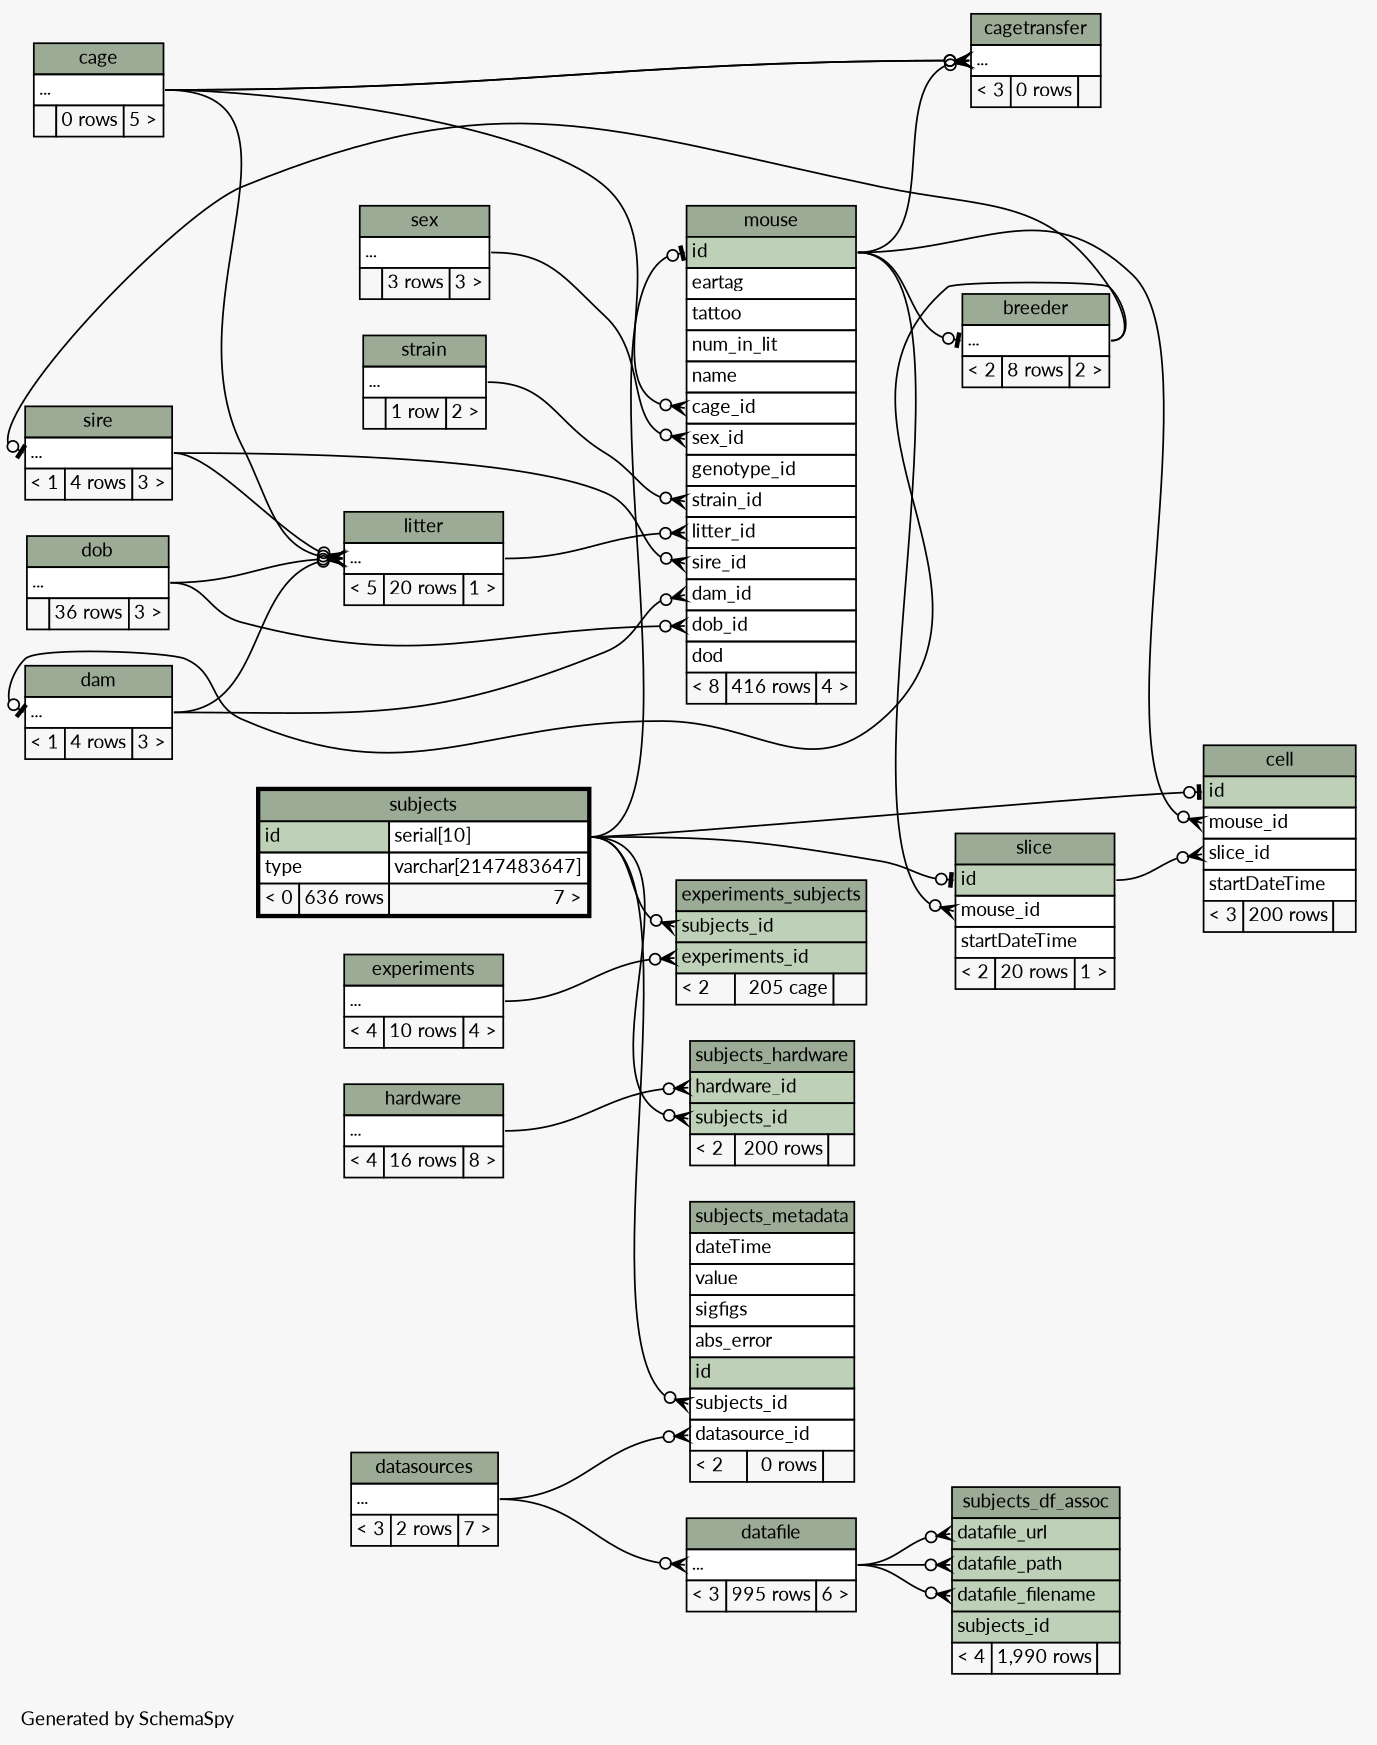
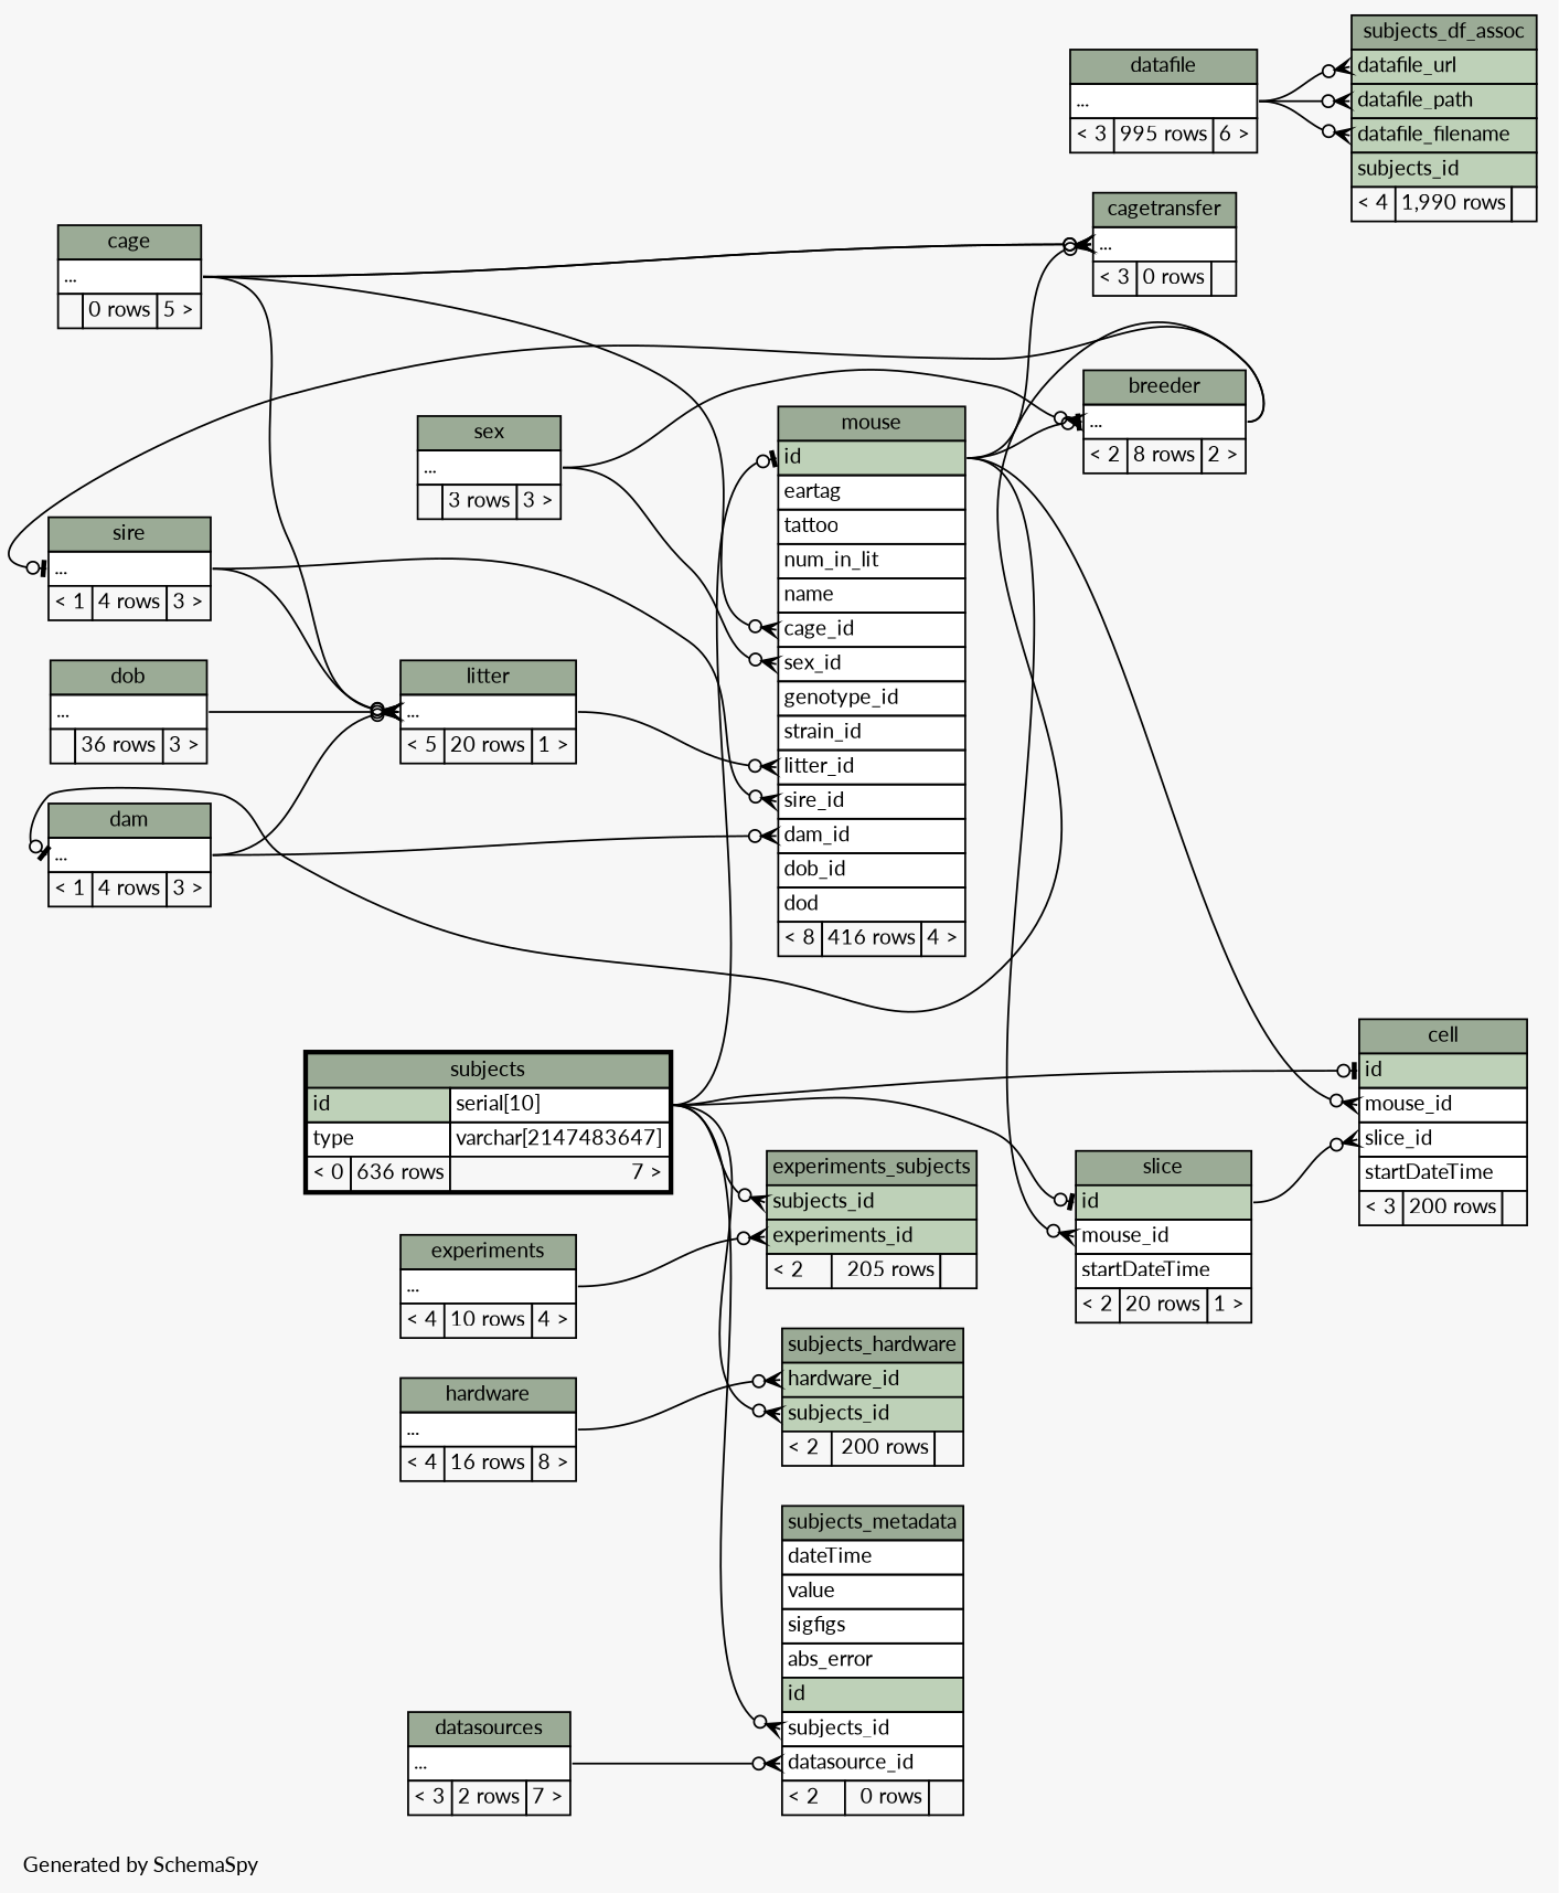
  digraph {
    bgcolor="#f7f7f7"
    fontname=Lato
    fontsize=11
    label="\nGenerated by SchemaSpy"
    labeljust=l
    nodesep=0.18
    rankdir=RL
    ranksep=0.46
    node [fontname=Lato fontsize=11 shape=plaintext]
    edge [arrowhead=none arrowsize=0.8 arrowtail=crowodot dir=back fontname=Lato headport="elipses:e" tailport="elipses:w"]
    n1 [label=<     <TABLE BORDER="0" CELLBORDER="1" CELLSPACING="0" BGCOLOR="#ffffff">       <TR><TD COLSPAN="3" BGCOLOR="#9bab96" ALIGN="CENTER">breeder</TD></TR>       <TR><TD PORT="elipses" COLSPAN="3" ALIGN="LEFT">...</TD></TR>       <TR><TD ALIGN="LEFT" BGCOLOR="#f7f7f7">&lt; 2</TD><TD ALIGN="RIGHT" BGCOLOR="#f7f7f7">8 rows</TD><TD ALIGN="RIGHT" BGCOLOR="#f7f7f7">2 &gt;</TD></TR>     </TABLE>>]
    n2 [label=<     <TABLE BORDER="0" CELLBORDER="1" CELLSPACING="0" BGCOLOR="#ffffff">       <TR><TD COLSPAN="3" BGCOLOR="#9bab96" ALIGN="CENTER">mouse</TD></TR>       <TR><TD PORT="id" COLSPAN="3" BGCOLOR="#bed1b8" ALIGN="LEFT">id</TD></TR>       <TR><TD PORT="eartag" COLSPAN="3" ALIGN="LEFT">eartag</TD></TR>       <TR><TD PORT="tattoo" COLSPAN="3" ALIGN="LEFT">tattoo</TD></TR>       <TR><TD PORT="num_in_lit" COLSPAN="3" ALIGN="LEFT">num_in_lit</TD></TR>       <TR><TD PORT="name" COLSPAN="3" ALIGN="LEFT">name</TD></TR>       <TR><TD PORT="cage_id" COLSPAN="3" ALIGN="LEFT">cage_id</TD></TR>       <TR><TD PORT="sex_id" COLSPAN="3" ALIGN="LEFT">sex_id</TD></TR>       <TR><TD PORT="genotype_id" COLSPAN="3" ALIGN="LEFT">genotype_id</TD></TR>       <TR><TD PORT="strain_id" COLSPAN="3" ALIGN="LEFT">strain_id</TD></TR>       <TR><TD PORT="litter_id" COLSPAN="3" ALIGN="LEFT">litter_id</TD></TR>       <TR><TD PORT="sire_id" COLSPAN="3" ALIGN="LEFT">sire_id</TD></TR>       <TR><TD PORT="dam_id" COLSPAN="3" ALIGN="LEFT">dam_id</TD></TR>       <TR><TD PORT="dob_id" COLSPAN="3" ALIGN="LEFT">dob_id</TD></TR>       <TR><TD PORT="dod" COLSPAN="3" ALIGN="LEFT">dod</TD></TR>       <TR><TD ALIGN="LEFT" BGCOLOR="#f7f7f7">&lt; 8</TD><TD ALIGN="RIGHT" BGCOLOR="#f7f7f7">416 rows</TD><TD ALIGN="RIGHT" BGCOLOR="#f7f7f7">4 &gt;</TD></TR>     </TABLE>>]
    n3 [label=<     <TABLE BORDER="0" CELLBORDER="1" CELLSPACING="0" BGCOLOR="#ffffff">       <TR><TD COLSPAN="3" BGCOLOR="#9bab96" ALIGN="CENTER">sex</TD></TR>       <TR><TD PORT="elipses" COLSPAN="3" ALIGN="LEFT">...</TD></TR>       <TR><TD ALIGN="LEFT" BGCOLOR="#f7f7f7">  </TD><TD ALIGN="RIGHT" BGCOLOR="#f7f7f7">3 rows</TD><TD ALIGN="RIGHT" BGCOLOR="#f7f7f7">3 &gt;</TD></TR>     </TABLE>>]
    n4 [label=<     <TABLE BORDER="0" CELLBORDER="1" CELLSPACING="0" BGCOLOR="#ffffff">       <TR><TD COLSPAN="3" BGCOLOR="#9bab96" ALIGN="CENTER">cage</TD></TR>       <TR><TD PORT="elipses" COLSPAN="3" ALIGN="LEFT">...</TD></TR>       <TR><TD ALIGN="LEFT" BGCOLOR="#f7f7f7">  </TD><TD ALIGN="RIGHT" BGCOLOR="#f7f7f7">0 rows</TD><TD ALIGN="RIGHT" BGCOLOR="#f7f7f7">5 &gt;</TD></TR>     </TABLE>>]
    n5 [label=<     <TABLE BORDER="2" CELLBORDER="1" CELLSPACING="0" BGCOLOR="#ffffff">       <TR><TD COLSPAN="3" BGCOLOR="#9bab96" ALIGN="CENTER">subjects</TD></TR>       <TR><TD PORT="id" COLSPAN="2" BGCOLOR="#bed1b8" ALIGN="LEFT">id</TD><TD PORT="id.type" ALIGN="LEFT">serial[10]</TD></TR>       <TR><TD PORT="type" COLSPAN="2" ALIGN="LEFT">type</TD><TD PORT="type.type" ALIGN="LEFT">varchar[2147483647]</TD></TR>       <TR><TD ALIGN="LEFT" BGCOLOR="#f7f7f7">&lt; 0</TD><TD ALIGN="RIGHT" BGCOLOR="#f7f7f7">636 rows</TD><TD ALIGN="RIGHT" BGCOLOR="#f7f7f7">7 &gt;</TD></TR>     </TABLE>>]
    n6 [label=<     <TABLE BORDER="0" CELLBORDER="1" CELLSPACING="0" BGCOLOR="#ffffff">       <TR><TD COLSPAN="3" BGCOLOR="#9bab96" ALIGN="CENTER">dam</TD></TR>       <TR><TD PORT="elipses" COLSPAN="3" ALIGN="LEFT">...</TD></TR>       <TR><TD ALIGN="LEFT" BGCOLOR="#f7f7f7">&lt; 1</TD><TD ALIGN="RIGHT" BGCOLOR="#f7f7f7">4 rows</TD><TD ALIGN="RIGHT" BGCOLOR="#f7f7f7">3 &gt;</TD></TR>     </TABLE>>]
    n7 [label=<     <TABLE BORDER="0" CELLBORDER="1" CELLSPACING="0" BGCOLOR="#ffffff">       <TR><TD COLSPAN="3" BGCOLOR="#9bab96" ALIGN="CENTER">litter</TD></TR>       <TR><TD PORT="elipses" COLSPAN="3" ALIGN="LEFT">...</TD></TR>       <TR><TD ALIGN="LEFT" BGCOLOR="#f7f7f7">&lt; 5</TD><TD ALIGN="RIGHT" BGCOLOR="#f7f7f7">20 rows</TD><TD ALIGN="RIGHT" BGCOLOR="#f7f7f7">1 &gt;</TD></TR>     </TABLE>>]
    n8 [label=<     <TABLE BORDER="0" CELLBORDER="1" CELLSPACING="0" BGCOLOR="#ffffff">       <TR><TD COLSPAN="3" BGCOLOR="#9bab96" ALIGN="CENTER">dob</TD></TR>       <TR><TD PORT="elipses" COLSPAN="3" ALIGN="LEFT">...</TD></TR>       <TR><TD ALIGN="LEFT" BGCOLOR="#f7f7f7">  </TD><TD ALIGN="RIGHT" BGCOLOR="#f7f7f7">36 rows</TD><TD ALIGN="RIGHT" BGCOLOR="#f7f7f7">3 &gt;</TD></TR>     </TABLE>>]
    n9 [label=<     <TABLE BORDER="0" CELLBORDER="1" CELLSPACING="0" BGCOLOR="#ffffff">       <TR><TD COLSPAN="3" BGCOLOR="#9bab96" ALIGN="CENTER">sire</TD></TR>       <TR><TD PORT="elipses" COLSPAN="3" ALIGN="LEFT">...</TD></TR>       <TR><TD ALIGN="LEFT" BGCOLOR="#f7f7f7">&lt; 1</TD><TD ALIGN="RIGHT" BGCOLOR="#f7f7f7">4 rows</TD><TD ALIGN="RIGHT" BGCOLOR="#f7f7f7">3 &gt;</TD></TR>     </TABLE>>]
-   n10 [label=<     <TABLE BORDER="0" CELLBORDER="1" CELLSPACING="0" BGCOLOR="#ffffff">       <TR><TD COLSPAN="3" BGCOLOR="#9bab96" ALIGN="CENTER">strain</TD></TR>       <TR><TD PORT="elipses" COLSPAN="3" ALIGN="LEFT">...</TD></TR>       <TR><TD ALIGN="LEFT" BGCOLOR="#f7f7f7">  </TD><TD ALIGN="RIGHT" BGCOLOR="#f7f7f7">1 row</TD><TD ALIGN="RIGHT" BGCOLOR="#f7f7f7">2 &gt;</TD></TR>     </TABLE>>]
    n11 [label=<     <TABLE BORDER="0" CELLBORDER="1" CELLSPACING="0" BGCOLOR="#ffffff">       <TR><TD COLSPAN="3" BGCOLOR="#9bab96" ALIGN="CENTER">cagetransfer</TD></TR>       <TR><TD PORT="elipses" COLSPAN="3" ALIGN="LEFT">...</TD></TR>       <TR><TD ALIGN="LEFT" BGCOLOR="#f7f7f7">&lt; 3</TD><TD ALIGN="RIGHT" BGCOLOR="#f7f7f7">0 rows</TD><TD ALIGN="RIGHT" BGCOLOR="#f7f7f7">  </TD></TR>     </TABLE>>]
    n12 [label=<     <TABLE BORDER="0" CELLBORDER="1" CELLSPACING="0" BGCOLOR="#ffffff">       <TR><TD COLSPAN="3" BGCOLOR="#9bab96" ALIGN="CENTER">cell</TD></TR>       <TR><TD PORT="id" COLSPAN="3" BGCOLOR="#bed1b8" ALIGN="LEFT">id</TD></TR>       <TR><TD PORT="mouse_id" COLSPAN="3" ALIGN="LEFT">mouse_id</TD></TR>       <TR><TD PORT="slice_id" COLSPAN="3" ALIGN="LEFT">slice_id</TD></TR>       <TR><TD PORT="startDateTime" COLSPAN="3" ALIGN="LEFT">startDateTime</TD></TR>       <TR><TD ALIGN="LEFT" BGCOLOR="#f7f7f7">&lt; 3</TD><TD ALIGN="RIGHT" BGCOLOR="#f7f7f7">200 rows</TD><TD ALIGN="RIGHT" BGCOLOR="#f7f7f7">  </TD></TR>     </TABLE>>]
    n13 [label=<     <TABLE BORDER="0" CELLBORDER="1" CELLSPACING="0" BGCOLOR="#ffffff">       <TR><TD COLSPAN="3" BGCOLOR="#9bab96" ALIGN="CENTER">slice</TD></TR>       <TR><TD PORT="id" COLSPAN="3" BGCOLOR="#bed1b8" ALIGN="LEFT">id</TD></TR>       <TR><TD PORT="mouse_id" COLSPAN="3" ALIGN="LEFT">mouse_id</TD></TR>       <TR><TD PORT="startDateTime" COLSPAN="3" ALIGN="LEFT">startDateTime</TD></TR>       <TR><TD ALIGN="LEFT" BGCOLOR="#f7f7f7">&lt; 2</TD><TD ALIGN="RIGHT" BGCOLOR="#f7f7f7">20 rows</TD><TD ALIGN="RIGHT" BGCOLOR="#f7f7f7">1 &gt;</TD></TR>     </TABLE>>]
    n14 [label=<     <TABLE BORDER="0" CELLBORDER="1" CELLSPACING="0" BGCOLOR="#ffffff">       <TR><TD COLSPAN="3" BGCOLOR="#9bab96" ALIGN="CENTER">datafile</TD></TR>       <TR><TD PORT="elipses" COLSPAN="3" ALIGN="LEFT">...</TD></TR>       <TR><TD ALIGN="LEFT" BGCOLOR="#f7f7f7">&lt; 3</TD><TD ALIGN="RIGHT" BGCOLOR="#f7f7f7">995 rows</TD><TD ALIGN="RIGHT" BGCOLOR="#f7f7f7">6 &gt;</TD></TR>     </TABLE>>]
    n15 [label=<     <TABLE BORDER="0" CELLBORDER="1" CELLSPACING="0" BGCOLOR="#ffffff">       <TR><TD COLSPAN="3" BGCOLOR="#9bab96" ALIGN="CENTER">datasources</TD></TR>       <TR><TD PORT="elipses" COLSPAN="3" ALIGN="LEFT">...</TD></TR>       <TR><TD ALIGN="LEFT" BGCOLOR="#f7f7f7">&lt; 3</TD><TD ALIGN="RIGHT" BGCOLOR="#f7f7f7">2 rows</TD><TD ALIGN="RIGHT" BGCOLOR="#f7f7f7">7 &gt;</TD></TR>     </TABLE>>]
-   n16 [label=<     <TABLE BORDER="0" CELLBORDER="1" CELLSPACING="0" BGCOLOR="#ffffff">       <TR><TD COLSPAN="3" BGCOLOR="#9bab96" ALIGN="CENTER">experiments_subjects</TD></TR>       <TR><TD PORT="subjects_id" COLSPAN="3" BGCOLOR="#bed1b8" ALIGN="LEFT">subjects_id</TD></TR>       <TR><TD PORT="experiments_id" COLSPAN="3" BGCOLOR="#bed1b8" ALIGN="LEFT">experiments_id</TD></TR>       <TR><TD ALIGN="LEFT" BGCOLOR="#f7f7f7">&lt; 2</TD><TD ALIGN="RIGHT" BGCOLOR="#f7f7f7">205 cage</TD><TD ALIGN="RIGHT" BGCOLOR="#f7f7f7">  </TD></TR>     </TABLE>>]
+   n16 [label=<     <TABLE BORDER="0" CELLBORDER="1" CELLSPACING="0" BGCOLOR="#ffffff">       <TR><TD COLSPAN="3" BGCOLOR="#9bab96" ALIGN="CENTER">experiments_subjects</TD></TR>       <TR><TD PORT="subjects_id" COLSPAN="3" BGCOLOR="#bed1b8" ALIGN="LEFT">subjects_id</TD></TR>       <TR><TD PORT="experiments_id" COLSPAN="3" BGCOLOR="#bed1b8" ALIGN="LEFT">experiments_id</TD></TR>       <TR><TD ALIGN="LEFT" BGCOLOR="#f7f7f7">&lt; 2</TD><TD ALIGN="RIGHT" BGCOLOR="#f7f7f7">205 rows</TD><TD ALIGN="RIGHT" BGCOLOR="#f7f7f7">  </TD></TR>     </TABLE>>]
    n17 [label=<     <TABLE BORDER="0" CELLBORDER="1" CELLSPACING="0" BGCOLOR="#ffffff">       <TR><TD COLSPAN="3" BGCOLOR="#9bab96" ALIGN="CENTER">experiments</TD></TR>       <TR><TD PORT="elipses" COLSPAN="3" ALIGN="LEFT">...</TD></TR>       <TR><TD ALIGN="LEFT" BGCOLOR="#f7f7f7">&lt; 4</TD><TD ALIGN="RIGHT" BGCOLOR="#f7f7f7">10 rows</TD><TD ALIGN="RIGHT" BGCOLOR="#f7f7f7">4 &gt;</TD></TR>     </TABLE>>]
    n18 [label=<     <TABLE BORDER="0" CELLBORDER="1" CELLSPACING="0" BGCOLOR="#ffffff">       <TR><TD COLSPAN="3" BGCOLOR="#9bab96" ALIGN="CENTER">subjects_df_assoc</TD></TR>       <TR><TD PORT="datafile_url" COLSPAN="3" BGCOLOR="#bed1b8" ALIGN="LEFT">datafile_url</TD></TR>       <TR><TD PORT="datafile_path" COLSPAN="3" BGCOLOR="#bed1b8" ALIGN="LEFT">datafile_path</TD></TR>       <TR><TD PORT="datafile_filename" COLSPAN="3" BGCOLOR="#bed1b8" ALIGN="LEFT">datafile_filename</TD></TR>       <TR><TD PORT="subjects_id" COLSPAN="3" BGCOLOR="#bed1b8" ALIGN="LEFT">subjects_id</TD></TR>       <TR><TD ALIGN="LEFT" BGCOLOR="#f7f7f7">&lt; 4</TD><TD ALIGN="RIGHT" BGCOLOR="#f7f7f7">1,990 rows</TD><TD ALIGN="RIGHT" BGCOLOR="#f7f7f7">  </TD></TR>     </TABLE>>]
    n19 [label=<     <TABLE BORDER="0" CELLBORDER="1" CELLSPACING="0" BGCOLOR="#ffffff">       <TR><TD COLSPAN="3" BGCOLOR="#9bab96" ALIGN="CENTER">subjects_hardware</TD></TR>       <TR><TD PORT="hardware_id" COLSPAN="3" BGCOLOR="#bed1b8" ALIGN="LEFT">hardware_id</TD></TR>       <TR><TD PORT="subjects_id" COLSPAN="3" BGCOLOR="#bed1b8" ALIGN="LEFT">subjects_id</TD></TR>       <TR><TD ALIGN="LEFT" BGCOLOR="#f7f7f7">&lt; 2</TD><TD ALIGN="RIGHT" BGCOLOR="#f7f7f7">200 rows</TD><TD ALIGN="RIGHT" BGCOLOR="#f7f7f7">  </TD></TR>     </TABLE>>]
    n20 [label=<     <TABLE BORDER="0" CELLBORDER="1" CELLSPACING="0" BGCOLOR="#ffffff">       <TR><TD COLSPAN="3" BGCOLOR="#9bab96" ALIGN="CENTER">hardware</TD></TR>       <TR><TD PORT="elipses" COLSPAN="3" ALIGN="LEFT">...</TD></TR>       <TR><TD ALIGN="LEFT" BGCOLOR="#f7f7f7">&lt; 4</TD><TD ALIGN="RIGHT" BGCOLOR="#f7f7f7">16 rows</TD><TD ALIGN="RIGHT" BGCOLOR="#f7f7f7">8 &gt;</TD></TR>     </TABLE>>]
    n21 [label=<     <TABLE BORDER="0" CELLBORDER="1" CELLSPACING="0" BGCOLOR="#ffffff">       <TR><TD COLSPAN="3" BGCOLOR="#9bab96" ALIGN="CENTER">subjects_metadata</TD></TR>       <TR><TD PORT="dateTime" COLSPAN="3" ALIGN="LEFT">dateTime</TD></TR>       <TR><TD PORT="value" COLSPAN="3" ALIGN="LEFT">value</TD></TR>       <TR><TD PORT="sigfigs" COLSPAN="3" ALIGN="LEFT">sigfigs</TD></TR>       <TR><TD PORT="abs_error" COLSPAN="3" ALIGN="LEFT">abs_error</TD></TR>       <TR><TD PORT="id" COLSPAN="3" BGCOLOR="#bed1b8" ALIGN="LEFT">id</TD></TR>       <TR><TD PORT="subjects_id" COLSPAN="3" ALIGN="LEFT">subjects_id</TD></TR>       <TR><TD PORT="datasource_id" COLSPAN="3" ALIGN="LEFT">datasource_id</TD></TR>       <TR><TD ALIGN="LEFT" BGCOLOR="#f7f7f7">&lt; 2</TD><TD ALIGN="RIGHT" BGCOLOR="#f7f7f7">0 rows</TD><TD ALIGN="RIGHT" BGCOLOR="#f7f7f7">  </TD></TR>     </TABLE>>]
    n1 -> n2 [arrowtail=teeodot headport="id:e"]
+   n1 -> n3
    n2 -> n3 [tailport="sex_id:w"]
    n2 -> n4 [tailport="cage_id:w"]
    n2 -> n5 [arrowtail=teeodot headport="id.type:e" tailport="id:w"]
    n2 -> n6 [tailport="dam_id:w"]
    n2 -> n7 [tailport="litter_id:w"]
-   n2 -> n8 [tailport="dob_id:w"]
    n2 -> n9 [tailport="sire_id:w"]
-   n2 -> n10 [tailport="strain_id:w"]
    n6 -> n1 [arrowtail=teeodot]
    n7 -> n4
    n7 -> n6
    n7 -> n8
    n7 -> n9
    n9 -> n1 [arrowtail=teeodot]
    n11 -> n2 [headport="id:e"]
    n11 -> n4
    n11 -> n4
    n12 -> n2 [headport="id:e" tailport="mouse_id:w"]
    n12 -> n5 [arrowtail=teeodot headport="id.type:e" tailport="id:w"]
    n12 -> n13 [headport="id:e" tailport="slice_id:w"]
    n13 -> n2 [headport="id:e" tailport="mouse_id:w"]
    n13 -> n5 [arrowtail=teeodot headport="id.type:e" tailport="id:w"]
-   n14 -> n15
    n16 -> n5 [headport="id.type:e" tailport="subjects_id:w"]
    n16 -> n17 [tailport="experiments_id:w"]
    n18 -> n14 [tailport="datafile_filename:w"]
    n18 -> n14 [tailport="datafile_path:w"]
    n18 -> n14 [tailport="datafile_url:w"]
    n19 -> n5 [headport="id.type:e" tailport="subjects_id:w"]
    n19 -> n20 [tailport="hardware_id:w"]
    n21 -> n5 [headport="id.type:e" tailport="subjects_id:w"]
    n21 -> n15 [tailport="datasource_id:w"]
  }
